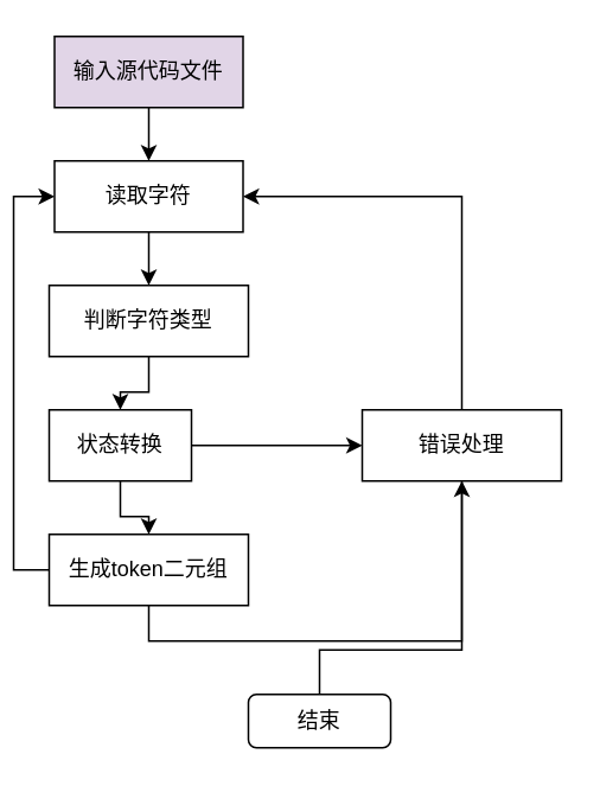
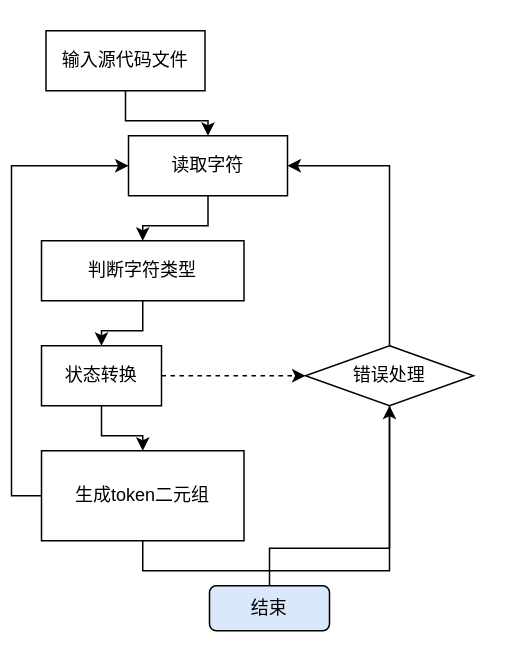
  <mxCell id="0" />
  <mxCell id="1" parent="0" />
  <mxCell id="2" style="edgeStyle=orthogonalEdgeStyle;rounded=0;orthogonalLoop=1;jettySize=auto;html=1;exitX=0.5;exitY=1;exitDx=0;exitDy=0;" edge="1" parent="1" source="3" target="5"><mxGeometry relative="1" as="geometry" /></mxCell>
- <mxCell id="3" value="输入源代码文件" style="rounded=0;whiteSpace=wrap;html=1;fillColor=#e1d5e7;" vertex="1" parent="1"><mxGeometry x="23" y="20" width="106" height="40" as="geometry" /></mxCell>
+ <mxCell id="3" value="输入源代码文件" style="rounded=0;whiteSpace=wrap;html=1;" vertex="1" parent="1"><mxGeometry x="23" y="20" width="106" height="40" as="geometry" /></mxCell>
  <mxCell id="4" style="edgeStyle=orthogonalEdgeStyle;rounded=0;orthogonalLoop=1;jettySize=auto;html=1;exitX=0.5;exitY=1;exitDx=0;exitDy=0;entryX=0.5;entryY=0;entryDx=0;entryDy=0;" edge="1" parent="1" source="5" target="10"><mxGeometry relative="1" as="geometry" /></mxCell>
- <mxCell id="5" value="读取字符" style="rounded=0;whiteSpace=wrap;html=1;" vertex="1" parent="1"><mxGeometry x="23" y="90" width="106" height="40" as="geometry" /></mxCell>
- <mxCell id="6" style="edgeStyle=orthogonalEdgeStyle;rounded=0;orthogonalLoop=1;jettySize=auto;html=1;exitX=1;exitY=0.5;exitDx=0;exitDy=0;entryX=0;entryY=0.5;entryDx=0;entryDy=0;" edge="1" parent="1" source="8" target="13"><mxGeometry relative="1" as="geometry" /></mxCell>
+ <mxCell id="5" value="读取字符" style="rounded=0;whiteSpace=wrap;html=1;" vertex="1" parent="1"><mxGeometry x="78" y="90" width="106" height="40" as="geometry" /></mxCell>
+ <mxCell id="6" style="edgeStyle=orthogonalEdgeStyle;rounded=0;orthogonalLoop=1;jettySize=auto;html=1;exitX=1;exitY=0.5;exitDx=0;exitDy=0;entryX=0;entryY=0.5;entryDx=0;entryDy=0;dashed=1;" edge="1" parent="1" source="8" target="13"><mxGeometry relative="1" as="geometry" /></mxCell>
  <mxCell id="7" style="edgeStyle=orthogonalEdgeStyle;rounded=0;orthogonalLoop=1;jettySize=auto;html=1;exitX=0.5;exitY=1;exitDx=0;exitDy=0;" edge="1" parent="1" source="8" target="16"><mxGeometry relative="1" as="geometry" /></mxCell>
  <mxCell id="8" value="状态转换" style="rounded=0;whiteSpace=wrap;html=1;" vertex="1" parent="1"><mxGeometry x="20" y="230" width="80" height="40" as="geometry" /></mxCell>
  <mxCell id="9" style="edgeStyle=orthogonalEdgeStyle;rounded=0;orthogonalLoop=1;jettySize=auto;html=1;exitX=0.5;exitY=1;exitDx=0;exitDy=0;" edge="1" parent="1" source="10" target="8"><mxGeometry relative="1" as="geometry" /></mxCell>
- <mxCell id="10" value="判断字符类型" style="rounded=0;whiteSpace=wrap;html=1;" vertex="1" parent="1"><mxGeometry x="20" y="160" width="112" height="40" as="geometry" /></mxCell>
+ <mxCell id="10" value="判断字符类型" style="rounded=0;whiteSpace=wrap;html=1;" vertex="1" parent="1"><mxGeometry x="20" y="160" width="135" height="40" as="geometry" /></mxCell>
  <mxCell id="11" style="edgeStyle=orthogonalEdgeStyle;rounded=0;orthogonalLoop=1;jettySize=auto;html=1;exitX=0.5;exitY=0;exitDx=0;exitDy=0;entryX=1;entryY=0.5;entryDx=0;entryDy=0;" edge="1" parent="1" source="13" target="5"><mxGeometry relative="1" as="geometry" /></mxCell>
  <mxCell id="12" style="edgeStyle=orthogonalEdgeStyle;rounded=0;orthogonalLoop=1;jettySize=auto;html=1;exitX=0.5;exitY=1;exitDx=0;exitDy=0;endArrow=none;endFill=0;" edge="1" parent="1" source="13"><mxGeometry relative="1" as="geometry"><mxPoint x="252" y="275" as="sourcePoint" /><mxPoint x="172" y="395" as="targetPoint" /><Array as="points"><mxPoint x="252" y="365" /><mxPoint x="172" y="365" /></Array></mxGeometry></mxCell>
- <mxCell id="13" value="错误处理" style="rounded=0;whiteSpace=wrap;html=1;" vertex="1" parent="1"><mxGeometry x="196" y="230" width="112" height="40" as="geometry" /></mxCell>
+ <mxCell id="13" value="错误处理" style="rhombus;whiteSpace=wrap;html=1;" vertex="1" parent="1"><mxGeometry x="196" y="230" width="112" height="40" as="geometry" /></mxCell>
  <mxCell id="14" style="edgeStyle=orthogonalEdgeStyle;rounded=0;orthogonalLoop=1;jettySize=auto;html=1;exitX=0;exitY=0.5;exitDx=0;exitDy=0;entryX=0;entryY=0.5;entryDx=0;entryDy=0;" edge="1" parent="1" source="16" target="5"><mxGeometry relative="1" as="geometry" /></mxCell>
  <mxCell id="15" style="edgeStyle=orthogonalEdgeStyle;rounded=0;orthogonalLoop=1;jettySize=auto;html=1;exitX=0.5;exitY=1;exitDx=0;exitDy=0;" edge="1" parent="1" source="16" target="13"><mxGeometry relative="1" as="geometry"><mxPoint x="76" y="380" as="targetPoint" /></mxGeometry></mxCell>
- <mxCell id="16" value="生成token二元组" style="rounded=0;whiteSpace=wrap;html=1;" vertex="1" parent="1"><mxGeometry x="20" y="300" width="112" height="40" as="geometry" /></mxCell>
- <mxCell id="17" value="结束" style="rounded=1;whiteSpace=wrap;html=1;" vertex="1" parent="1"><mxGeometry x="132" y="390" width="80" height="30" as="geometry" /></mxCell>
+ <mxCell id="16" value="生成token二元组" style="rounded=0;whiteSpace=wrap;html=1;" vertex="1" parent="1"><mxGeometry x="20" y="300" width="135" height="60" as="geometry" /></mxCell>
+ <mxCell id="17" value="结束" style="rounded=1;whiteSpace=wrap;html=1;fillColor=#dae8fc;" vertex="1" parent="1"><mxGeometry x="132" y="390" width="80" height="30" as="geometry" /></mxCell>
